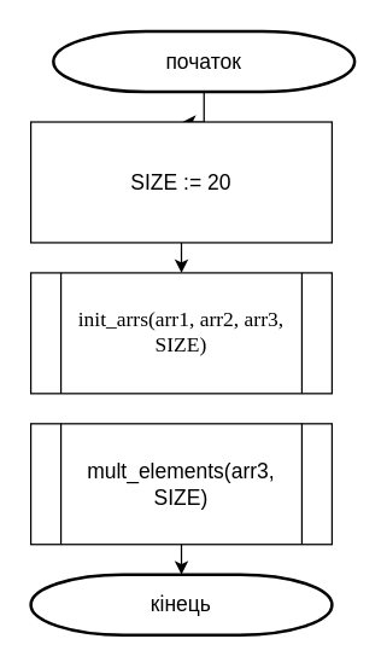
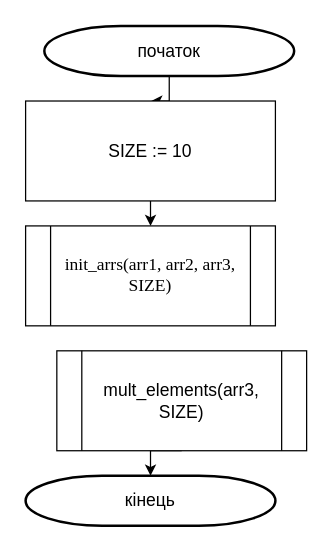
  <mxCell id="0" />
  <mxCell id="1" parent="0" />
  <mxCell id="2" value="" style="edgeStyle=orthogonalEdgeStyle;rounded=0;orthogonalLoop=1;jettySize=auto;html=1;" edge="1" parent="1" source="3"><mxGeometry relative="1" as="geometry"><mxPoint x="120" y="80" as="targetPoint" /></mxGeometry></mxCell>
  <mxCell id="3" value="&lt;font style=&quot;font-size: 14px&quot;&gt;початок&lt;/font&gt;" style="strokeWidth=2;html=1;shape=mxgraph.flowchart.terminator;whiteSpace=wrap;" vertex="1" parent="1"><mxGeometry x="35" y="20" width="200" height="40" as="geometry" /></mxCell>
  <mxCell id="4" style="edgeStyle=orthogonalEdgeStyle;rounded=0;orthogonalLoop=1;jettySize=auto;html=1;exitX=0.5;exitY=1;exitDx=0;exitDy=0;entryX=0.5;entryY=0;entryDx=0;entryDy=0;" edge="1" parent="1" source="5" target="7"><mxGeometry relative="1" as="geometry" /></mxCell>
- <mxCell id="5" value="&lt;font style=&quot;font-size: 14px&quot;&gt;SIZE := 20&lt;/font&gt;" style="rounded=0;whiteSpace=wrap;html=1;" vertex="1" parent="1"><mxGeometry x="20" y="80" width="200" height="80" as="geometry" /></mxCell>
+ <mxCell id="5" value="&lt;font style=&quot;font-size: 14px&quot;&gt;SIZE := 10&lt;/font&gt;" style="rounded=0;whiteSpace=wrap;html=1;" vertex="1" parent="1"><mxGeometry x="20" y="80" width="200" height="80" as="geometry" /></mxCell>
  <mxCell id="6" value="&lt;span style=&quot;font-size: 14px&quot;&gt;кінець&lt;/span&gt;" style="strokeWidth=2;html=1;shape=mxgraph.flowchart.terminator;whiteSpace=wrap;" vertex="1" parent="1"><mxGeometry x="20" y="380" width="200" height="40" as="geometry" /></mxCell>
  <mxCell id="7" value="&lt;span style=&quot;font-family: &amp;#34;times new roman&amp;#34; , serif ; font-size: 14px&quot;&gt;init_arrs(arr1, arr2, arr3, SIZE)&lt;/span&gt;" style="shape=process;whiteSpace=wrap;html=1;backgroundOutline=1;" vertex="1" parent="1"><mxGeometry x="20" y="180" width="200" height="80" as="geometry" /></mxCell>
  <mxCell id="8" style="edgeStyle=orthogonalEdgeStyle;rounded=0;orthogonalLoop=1;jettySize=auto;html=1;exitX=0.5;exitY=1;exitDx=0;exitDy=0;entryX=0.5;entryY=0;entryDx=0;entryDy=0;entryPerimeter=0;" edge="1" parent="1" source="9" target="6"><mxGeometry relative="1" as="geometry" /></mxCell>
- <mxCell id="9" value="&lt;span style=&quot;font-size: 14px&quot;&gt;mult_elements(arr3, SIZE)&lt;/span&gt;" style="shape=process;whiteSpace=wrap;html=1;backgroundOutline=1;" vertex="1" parent="1"><mxGeometry x="20" y="280" width="200" height="80" as="geometry" /></mxCell>
+ <mxCell id="9" value="&lt;span style=&quot;font-size: 14px&quot;&gt;mult_elements(arr3, SIZE)&lt;/span&gt;" style="shape=process;whiteSpace=wrap;html=1;backgroundOutline=1;" vertex="1" parent="1"><mxGeometry x="45" y="280" width="200" height="80" as="geometry" /></mxCell>
